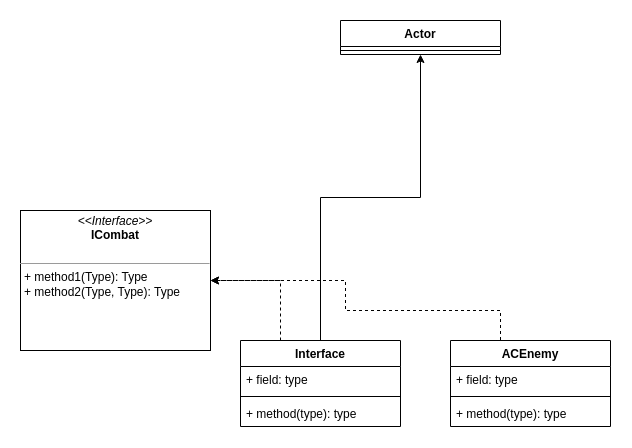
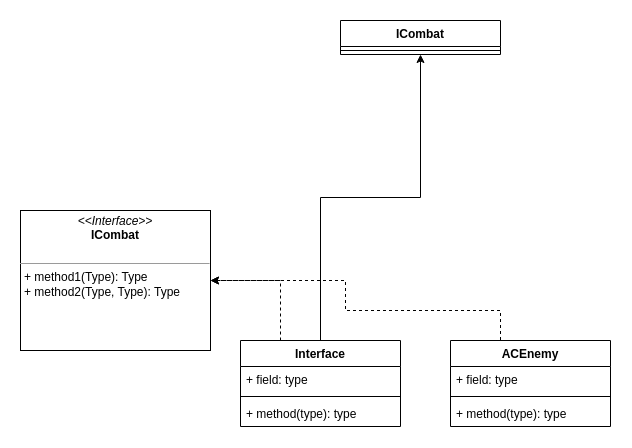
  <mxCell id="0" />
  <mxCell id="1" parent="0" />
- <mxCell id="2" value="Actor" style="swimlane;fontStyle=1;align=center;verticalAlign=top;childLayout=stackLayout;horizontal=1;startSize=26;horizontalStack=0;resizeParent=1;resizeParentMax=0;resizeLast=0;collapsible=1;marginBottom=0;whiteSpace=wrap;html=1;" parent="1" vertex="1"><mxGeometry x="340" y="20" width="160" height="34" as="geometry" /></mxCell>
+ <mxCell id="2" value="ICombat" style="swimlane;fontStyle=1;align=center;verticalAlign=top;childLayout=stackLayout;horizontal=1;startSize=26;horizontalStack=0;resizeParent=1;resizeParentMax=0;resizeLast=0;collapsible=1;marginBottom=0;whiteSpace=wrap;html=1;" parent="1" vertex="1"><mxGeometry x="340" y="20" width="160" height="34" as="geometry" /></mxCell>
  <mxCell id="3" value="" style="line;strokeWidth=1;fillColor=none;align=left;verticalAlign=middle;spacingTop=-1;spacingLeft=3;spacingRight=3;rotatable=0;labelPosition=right;points=[];portConstraint=eastwest;strokeColor=inherit;" parent="2" vertex="1"><mxGeometry y="26" width="160" height="8" as="geometry" /></mxCell>
  <mxCell id="4" style="edgeStyle=orthogonalEdgeStyle;rounded=0;orthogonalLoop=1;jettySize=auto;html=1;exitX=0.25;exitY=0;exitDx=0;exitDy=0;strokeColor=default;dashed=1;" edge="1" parent="1" source="6" target="10"><mxGeometry relative="1" as="geometry" /></mxCell>
  <mxCell id="5" style="edgeStyle=orthogonalEdgeStyle;rounded=0;orthogonalLoop=1;jettySize=auto;html=1;exitX=0.5;exitY=0;exitDx=0;exitDy=0;" edge="1" parent="1" source="6" target="2"><mxGeometry relative="1" as="geometry" /></mxCell>
  <mxCell id="6" value="Interface" style="swimlane;fontStyle=1;align=center;verticalAlign=top;childLayout=stackLayout;horizontal=1;startSize=26;horizontalStack=0;resizeParent=1;resizeParentMax=0;resizeLast=0;collapsible=1;marginBottom=0;whiteSpace=wrap;html=1;" parent="1" vertex="1"><mxGeometry x="240" y="340" width="160" height="86" as="geometry" /></mxCell>
  <mxCell id="7" value="+ field: type" style="text;strokeColor=none;fillColor=none;align=left;verticalAlign=top;spacingLeft=4;spacingRight=4;overflow=hidden;rotatable=0;points=[[0,0.5],[1,0.5]];portConstraint=eastwest;whiteSpace=wrap;html=1;" parent="6" vertex="1"><mxGeometry y="26" width="160" height="26" as="geometry" /></mxCell>
  <mxCell id="8" value="" style="line;strokeWidth=1;fillColor=none;align=left;verticalAlign=middle;spacingTop=-1;spacingLeft=3;spacingRight=3;rotatable=0;labelPosition=right;points=[];portConstraint=eastwest;strokeColor=inherit;" parent="6" vertex="1"><mxGeometry y="52" width="160" height="8" as="geometry" /></mxCell>
  <mxCell id="9" value="+ method(type): type" style="text;strokeColor=none;fillColor=none;align=left;verticalAlign=top;spacingLeft=4;spacingRight=4;overflow=hidden;rotatable=0;points=[[0,0.5],[1,0.5]];portConstraint=eastwest;whiteSpace=wrap;html=1;" parent="6" vertex="1"><mxGeometry y="60" width="160" height="26" as="geometry" /></mxCell>
  <mxCell id="10" value="&lt;p style=&quot;margin:0px;margin-top:4px;text-align:center;&quot;&gt;&lt;i&gt;&amp;lt;&amp;lt;Interface&amp;gt;&amp;gt;&lt;/i&gt;&lt;br&gt;&lt;b&gt;ICombat&lt;/b&gt;&lt;/p&gt;&lt;p style=&quot;margin:0px;margin-left:4px;&quot;&gt;&lt;br&gt;&lt;/p&gt;&lt;hr size=&quot;1&quot;&gt;&lt;p style=&quot;margin:0px;margin-left:4px;&quot;&gt;+ method1(Type): Type&lt;br&gt;+ method2(Type, Type): Type&lt;/p&gt;" style="verticalAlign=top;align=left;overflow=fill;fontSize=12;fontFamily=Helvetica;html=1;whiteSpace=wrap;" parent="1" vertex="1"><mxGeometry x="20" y="210" width="190" height="140" as="geometry" /></mxCell>
  <mxCell id="11" style="edgeStyle=orthogonalEdgeStyle;rounded=0;orthogonalLoop=1;jettySize=auto;html=1;exitX=0;exitY=0.25;exitDx=0;exitDy=0;dashed=1;" edge="1" parent="1" source="12" target="10"><mxGeometry relative="1" as="geometry"><Array as="points"><mxPoint x="500" y="362" /><mxPoint x="500" y="310" /><mxPoint x="345" y="310" /><mxPoint x="345" y="280" /></Array></mxGeometry></mxCell>
  <mxCell id="12" value="ACEnemy" style="swimlane;fontStyle=1;align=center;verticalAlign=top;childLayout=stackLayout;horizontal=1;startSize=26;horizontalStack=0;resizeParent=1;resizeParentMax=0;resizeLast=0;collapsible=1;marginBottom=0;whiteSpace=wrap;html=1;" parent="1" vertex="1"><mxGeometry x="450" y="340" width="160" height="86" as="geometry" /></mxCell>
  <mxCell id="13" value="+ field: type" style="text;strokeColor=none;fillColor=none;align=left;verticalAlign=top;spacingLeft=4;spacingRight=4;overflow=hidden;rotatable=0;points=[[0,0.5],[1,0.5]];portConstraint=eastwest;whiteSpace=wrap;html=1;" parent="12" vertex="1"><mxGeometry y="26" width="160" height="26" as="geometry" /></mxCell>
  <mxCell id="14" value="" style="line;strokeWidth=1;fillColor=none;align=left;verticalAlign=middle;spacingTop=-1;spacingLeft=3;spacingRight=3;rotatable=0;labelPosition=right;points=[];portConstraint=eastwest;strokeColor=inherit;" parent="12" vertex="1"><mxGeometry y="52" width="160" height="8" as="geometry" /></mxCell>
  <mxCell id="15" value="+ method(type): type" style="text;strokeColor=none;fillColor=none;align=left;verticalAlign=top;spacingLeft=4;spacingRight=4;overflow=hidden;rotatable=0;points=[[0,0.5],[1,0.5]];portConstraint=eastwest;whiteSpace=wrap;html=1;" parent="12" vertex="1"><mxGeometry y="60" width="160" height="26" as="geometry" /></mxCell>
